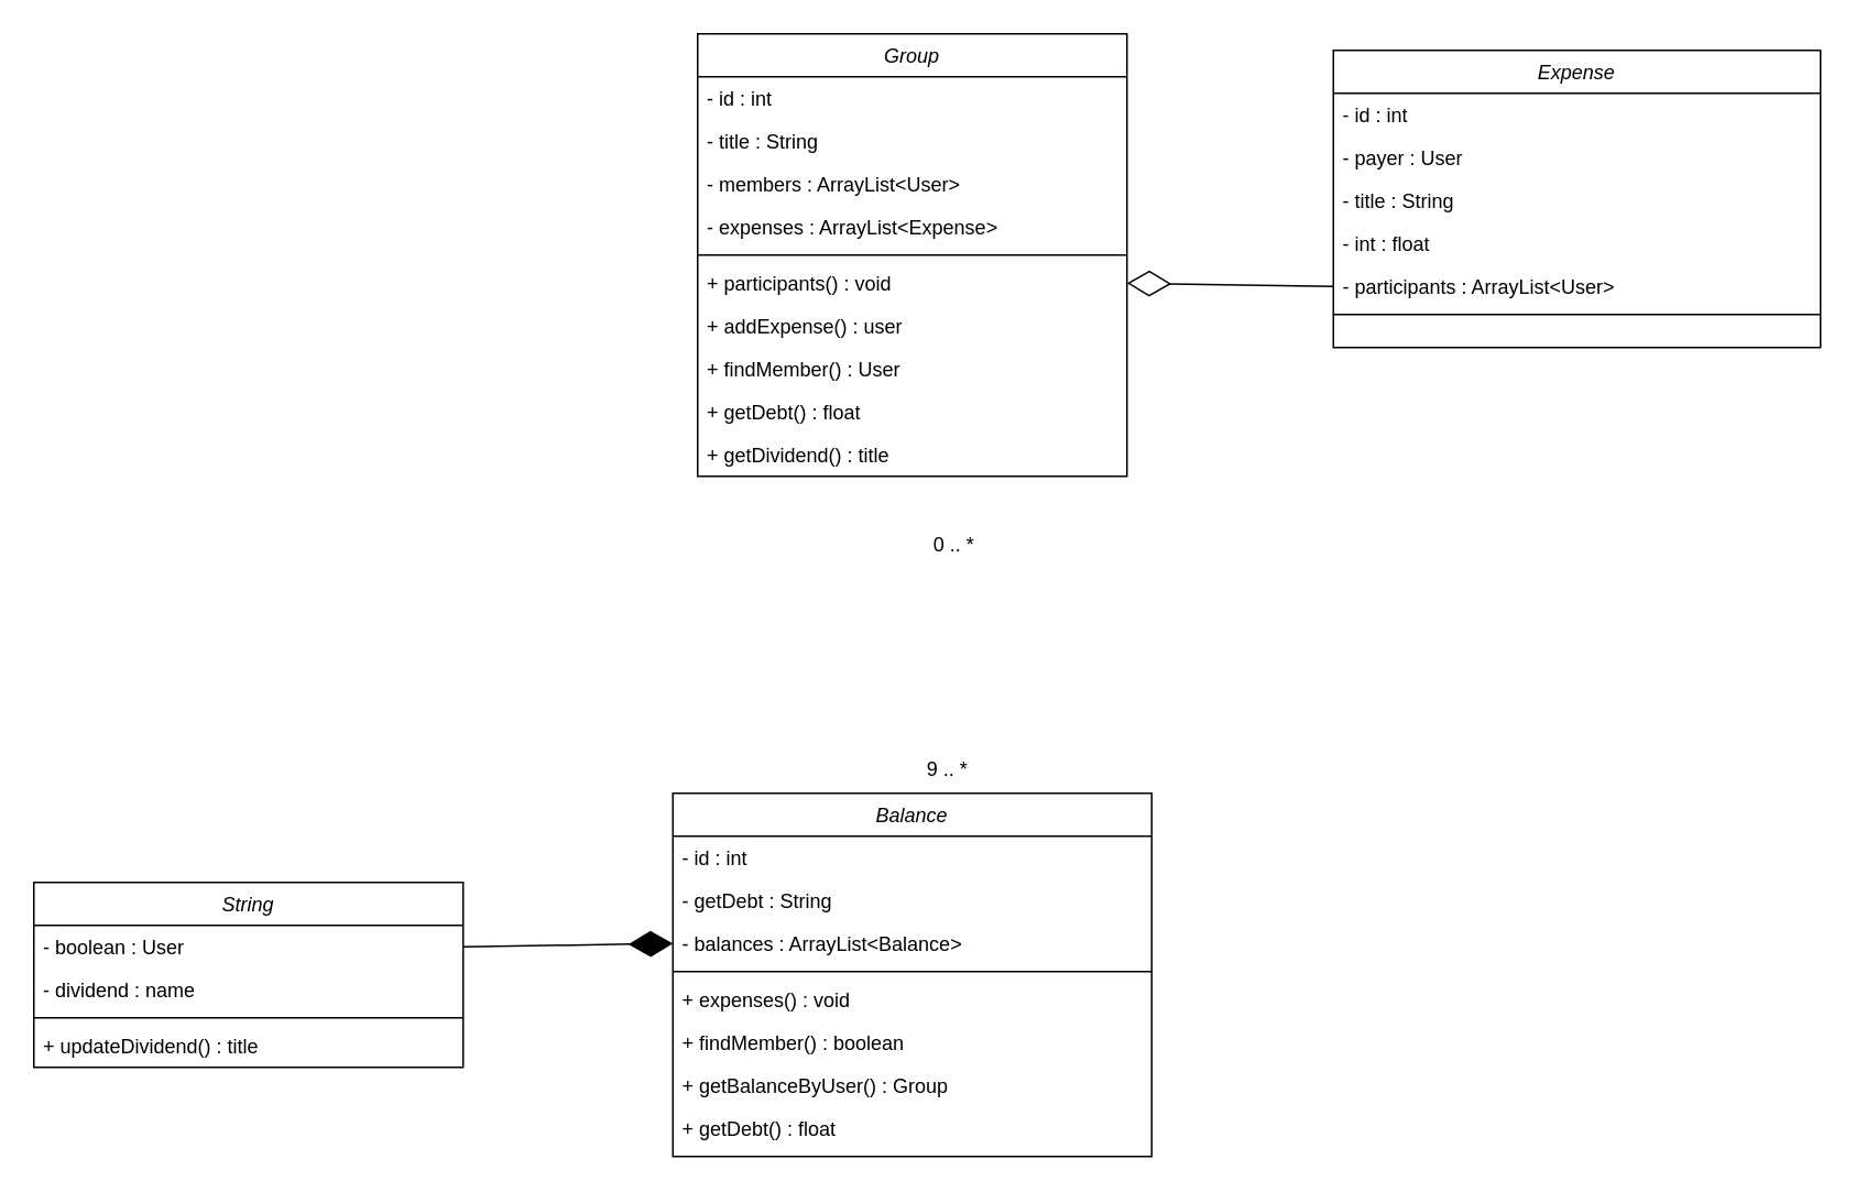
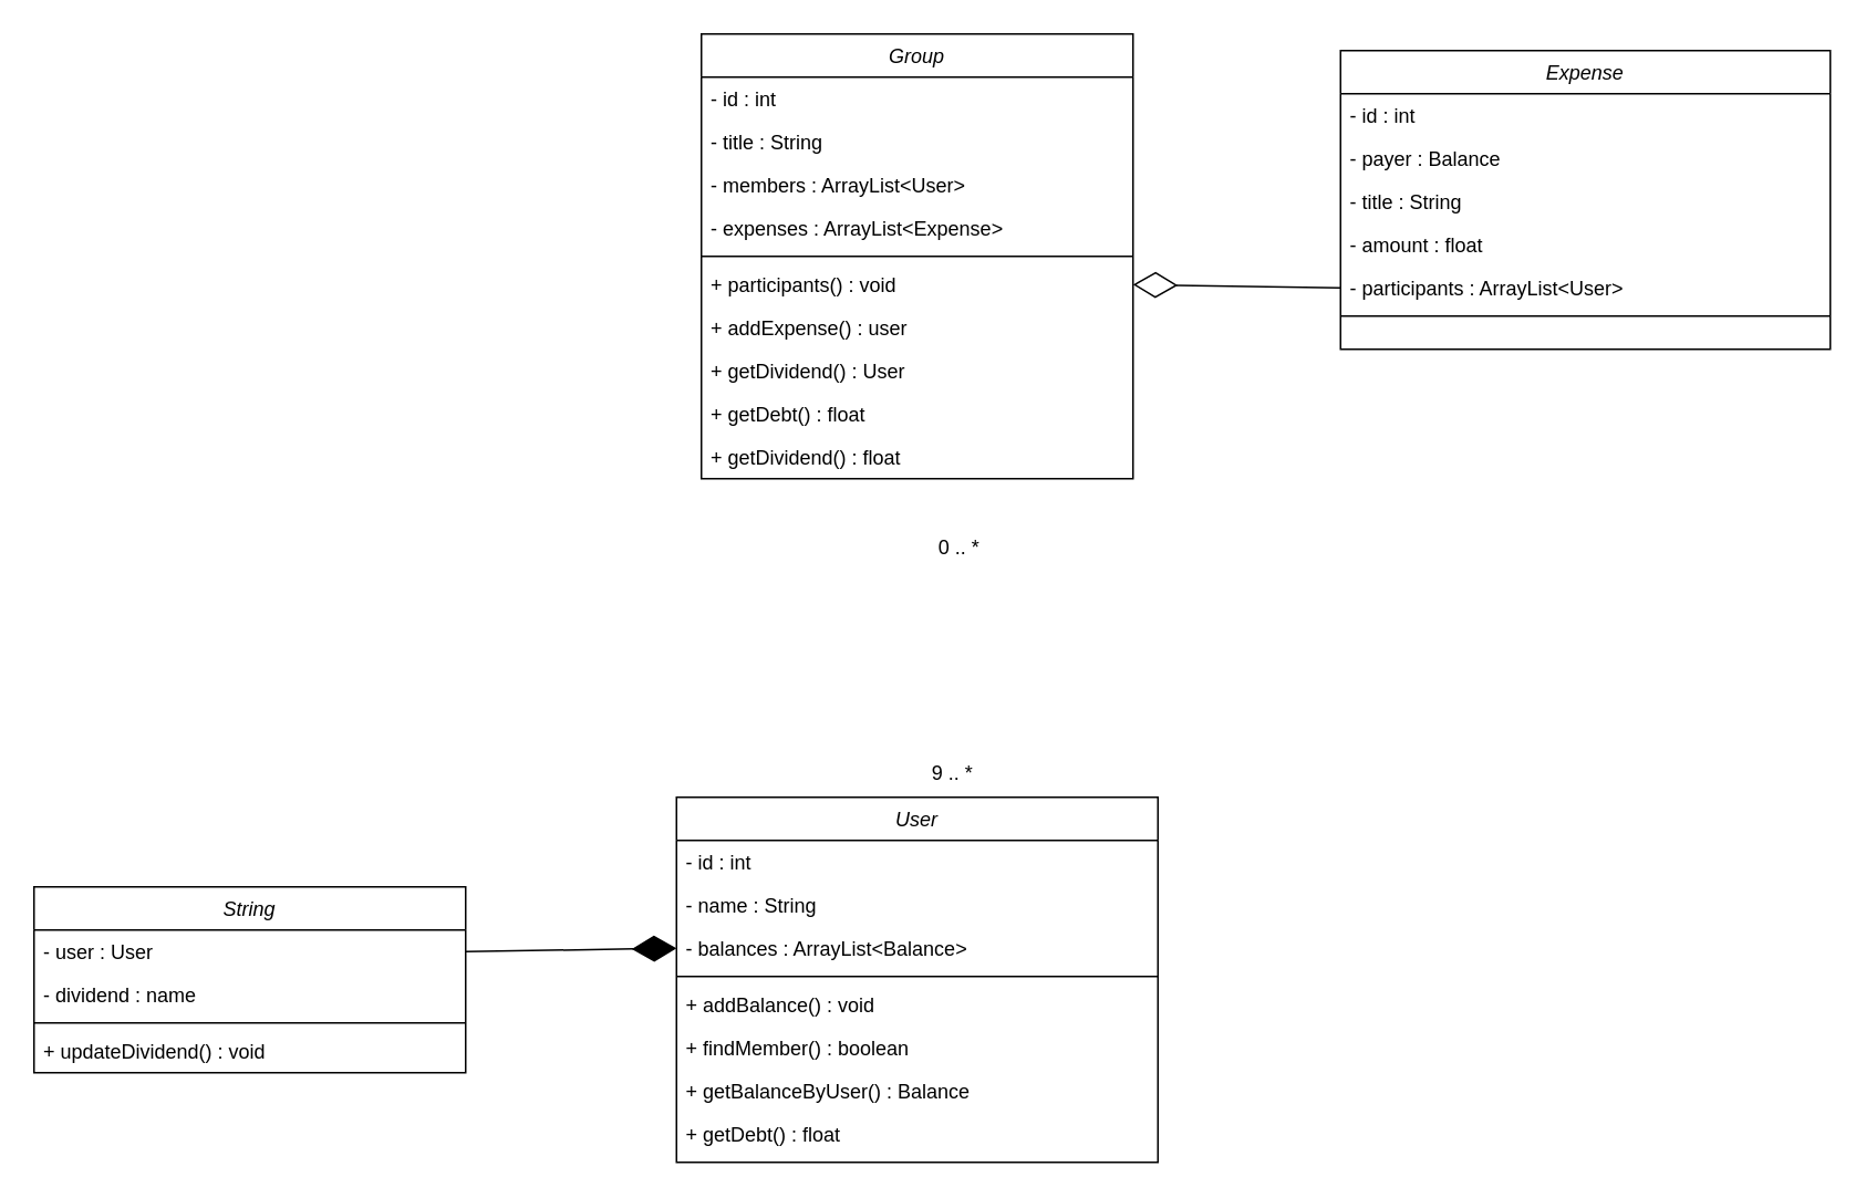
  <mxCell id="0" />
  <mxCell id="1" parent="0" />
- <mxCell id="2" value="Balance" style="swimlane;fontStyle=2;align=center;verticalAlign=top;childLayout=stackLayout;horizontal=1;startSize=26;horizontalStack=0;resizeParent=1;resizeLast=0;collapsible=1;marginBottom=0;rounded=0;shadow=0;strokeWidth=1;" parent="1" vertex="1"><mxGeometry x="407" y="480" width="290" height="220" as="geometry"><mxRectangle x="230" y="140" width="160" height="26" as="alternateBounds" /></mxGeometry></mxCell>
+ <mxCell id="2" value="User" style="swimlane;fontStyle=2;align=center;verticalAlign=top;childLayout=stackLayout;horizontal=1;startSize=26;horizontalStack=0;resizeParent=1;resizeLast=0;collapsible=1;marginBottom=0;rounded=0;shadow=0;strokeWidth=1;" parent="1" vertex="1"><mxGeometry x="407" y="480" width="290" height="220" as="geometry"><mxRectangle x="230" y="140" width="160" height="26" as="alternateBounds" /></mxGeometry></mxCell>
  <mxCell id="3" value="- id : int" style="text;align=left;verticalAlign=top;spacingLeft=4;spacingRight=4;overflow=hidden;rotatable=0;points=[[0,0.5],[1,0.5]];portConstraint=eastwest;rounded=0;shadow=0;html=0;" parent="2" vertex="1"><mxGeometry y="26" width="290" height="26" as="geometry" /></mxCell>
- <mxCell id="4" value="- getDebt : String" style="text;align=left;verticalAlign=top;spacingLeft=4;spacingRight=4;overflow=hidden;rotatable=0;points=[[0,0.5],[1,0.5]];portConstraint=eastwest;rounded=0;shadow=0;html=0;" parent="2" vertex="1"><mxGeometry y="52" width="290" height="26" as="geometry" /></mxCell>
+ <mxCell id="4" value="- name : String" style="text;align=left;verticalAlign=top;spacingLeft=4;spacingRight=4;overflow=hidden;rotatable=0;points=[[0,0.5],[1,0.5]];portConstraint=eastwest;rounded=0;shadow=0;html=0;" parent="2" vertex="1"><mxGeometry y="52" width="290" height="26" as="geometry" /></mxCell>
  <mxCell id="5" value="- balances : ArrayList&lt;Balance&gt;" style="text;align=left;verticalAlign=top;spacingLeft=4;spacingRight=4;overflow=hidden;rotatable=0;points=[[0,0.5],[1,0.5]];portConstraint=eastwest;rounded=0;shadow=0;html=0;" parent="2" vertex="1"><mxGeometry y="78" width="290" height="26" as="geometry" /></mxCell>
  <mxCell id="6" value="" style="line;html=1;strokeWidth=1;align=left;verticalAlign=middle;spacingTop=-1;spacingLeft=3;spacingRight=3;rotatable=0;labelPosition=right;points=[];portConstraint=eastwest;" parent="2" vertex="1"><mxGeometry y="104" width="290" height="8" as="geometry" /></mxCell>
- <mxCell id="7" value="+ expenses() : void" style="text;align=left;verticalAlign=top;spacingLeft=4;spacingRight=4;overflow=hidden;rotatable=0;points=[[0,0.5],[1,0.5]];portConstraint=eastwest;fontStyle=0" parent="2" vertex="1"><mxGeometry y="112" width="290" height="26" as="geometry" /></mxCell>
+ <mxCell id="7" value="+ addBalance() : void" style="text;align=left;verticalAlign=top;spacingLeft=4;spacingRight=4;overflow=hidden;rotatable=0;points=[[0,0.5],[1,0.5]];portConstraint=eastwest;fontStyle=0" parent="2" vertex="1"><mxGeometry y="112" width="290" height="26" as="geometry" /></mxCell>
  <mxCell id="8" value="+ findMember() : boolean" style="text;align=left;verticalAlign=top;spacingLeft=4;spacingRight=4;overflow=hidden;rotatable=0;points=[[0,0.5],[1,0.5]];portConstraint=eastwest;fontStyle=0" vertex="1" parent="2"><mxGeometry y="138" width="290" height="26" as="geometry" /></mxCell>
- <mxCell id="9" value="+ getBalanceByUser() : Group" style="text;align=left;verticalAlign=top;spacingLeft=4;spacingRight=4;overflow=hidden;rotatable=0;points=[[0,0.5],[1,0.5]];portConstraint=eastwest;fontStyle=0" vertex="1" parent="2"><mxGeometry y="164" width="290" height="26" as="geometry" /></mxCell>
+ <mxCell id="9" value="+ getBalanceByUser() : Balance" style="text;align=left;verticalAlign=top;spacingLeft=4;spacingRight=4;overflow=hidden;rotatable=0;points=[[0,0.5],[1,0.5]];portConstraint=eastwest;fontStyle=0" vertex="1" parent="2"><mxGeometry y="164" width="290" height="26" as="geometry" /></mxCell>
  <mxCell id="10" value="+ getDebt() : float" style="text;align=left;verticalAlign=top;spacingLeft=4;spacingRight=4;overflow=hidden;rotatable=0;points=[[0,0.5],[1,0.5]];portConstraint=eastwest;fontStyle=0" vertex="1" parent="2"><mxGeometry y="190" width="290" height="26" as="geometry" /></mxCell>
  <mxCell id="11" value="Group" style="swimlane;fontStyle=2;align=center;verticalAlign=top;childLayout=stackLayout;horizontal=1;startSize=26;horizontalStack=0;resizeParent=1;resizeLast=0;collapsible=1;marginBottom=0;rounded=0;shadow=0;strokeWidth=1;" parent="1" vertex="1"><mxGeometry x="422" y="20" width="260" height="268" as="geometry"><mxRectangle x="230" y="140" width="160" height="26" as="alternateBounds" /></mxGeometry></mxCell>
  <mxCell id="12" value="- id : int" style="text;align=left;verticalAlign=top;spacingLeft=4;spacingRight=4;overflow=hidden;rotatable=0;points=[[0,0.5],[1,0.5]];portConstraint=eastwest;rounded=0;shadow=0;html=0;" parent="11" vertex="1"><mxGeometry y="26" width="260" height="26" as="geometry" /></mxCell>
  <mxCell id="13" value="- title : String" style="text;align=left;verticalAlign=top;spacingLeft=4;spacingRight=4;overflow=hidden;rotatable=0;points=[[0,0.5],[1,0.5]];portConstraint=eastwest;rounded=0;shadow=0;html=0;" vertex="1" parent="11"><mxGeometry y="52" width="260" height="26" as="geometry" /></mxCell>
  <mxCell id="14" value="- members : ArrayList&lt;User&gt;" style="text;align=left;verticalAlign=top;spacingLeft=4;spacingRight=4;overflow=hidden;rotatable=0;points=[[0,0.5],[1,0.5]];portConstraint=eastwest;rounded=0;shadow=0;html=0;" parent="11" vertex="1"><mxGeometry y="78" width="260" height="26" as="geometry" /></mxCell>
  <mxCell id="15" value="- expenses : ArrayList&lt;Expense&gt;" style="text;align=left;verticalAlign=top;spacingLeft=4;spacingRight=4;overflow=hidden;rotatable=0;points=[[0,0.5],[1,0.5]];portConstraint=eastwest;rounded=0;shadow=0;html=0;" parent="11" vertex="1"><mxGeometry y="104" width="260" height="26" as="geometry" /></mxCell>
  <mxCell id="16" value="" style="line;html=1;strokeWidth=1;align=left;verticalAlign=middle;spacingTop=-1;spacingLeft=3;spacingRight=3;rotatable=0;labelPosition=right;points=[];portConstraint=eastwest;" parent="11" vertex="1"><mxGeometry y="130" width="260" height="8" as="geometry" /></mxCell>
  <mxCell id="17" value="+ participants() : void" style="text;align=left;verticalAlign=top;spacingLeft=4;spacingRight=4;overflow=hidden;rotatable=0;points=[[0,0.5],[1,0.5]];portConstraint=eastwest;fontStyle=0" parent="11" vertex="1"><mxGeometry y="138" width="260" height="26" as="geometry" /></mxCell>
  <mxCell id="18" value="+ addExpense() : user" style="text;align=left;verticalAlign=top;spacingLeft=4;spacingRight=4;overflow=hidden;rotatable=0;points=[[0,0.5],[1,0.5]];portConstraint=eastwest;fontStyle=0" parent="11" vertex="1"><mxGeometry y="164" width="260" height="26" as="geometry" /></mxCell>
- <mxCell id="19" value="+ findMember() : User" style="text;align=left;verticalAlign=top;spacingLeft=4;spacingRight=4;overflow=hidden;rotatable=0;points=[[0,0.5],[1,0.5]];portConstraint=eastwest;fontStyle=0" parent="11" vertex="1"><mxGeometry y="190" width="260" height="26" as="geometry" /></mxCell>
+ <mxCell id="19" value="+ getDividend() : User" style="text;align=left;verticalAlign=top;spacingLeft=4;spacingRight=4;overflow=hidden;rotatable=0;points=[[0,0.5],[1,0.5]];portConstraint=eastwest;fontStyle=0" parent="11" vertex="1"><mxGeometry y="190" width="260" height="26" as="geometry" /></mxCell>
  <mxCell id="20" value="+ getDebt() : float" style="text;align=left;verticalAlign=top;spacingLeft=4;spacingRight=4;overflow=hidden;rotatable=0;points=[[0,0.5],[1,0.5]];portConstraint=eastwest;fontStyle=0" parent="11" vertex="1"><mxGeometry y="216" width="260" height="26" as="geometry" /></mxCell>
- <mxCell id="21" value="+ getDividend() : title" style="text;align=left;verticalAlign=top;spacingLeft=4;spacingRight=4;overflow=hidden;rotatable=0;points=[[0,0.5],[1,0.5]];portConstraint=eastwest;fontStyle=0" vertex="1" parent="11"><mxGeometry y="242" width="260" height="26" as="geometry" /></mxCell>
+ <mxCell id="21" value="+ getDividend() : float" style="text;align=left;verticalAlign=top;spacingLeft=4;spacingRight=4;overflow=hidden;rotatable=0;points=[[0,0.5],[1,0.5]];portConstraint=eastwest;fontStyle=0" vertex="1" parent="11"><mxGeometry y="242" width="260" height="26" as="geometry" /></mxCell>
  <mxCell id="22" value="Expense" style="swimlane;fontStyle=2;align=center;verticalAlign=top;childLayout=stackLayout;horizontal=1;startSize=26;horizontalStack=0;resizeParent=1;resizeLast=0;collapsible=1;marginBottom=0;rounded=0;shadow=0;strokeWidth=1;" parent="1" vertex="1"><mxGeometry x="807" y="30" width="295" height="180" as="geometry"><mxRectangle x="230" y="140" width="160" height="26" as="alternateBounds" /></mxGeometry></mxCell>
  <mxCell id="23" value="- id : int" style="text;align=left;verticalAlign=top;spacingLeft=4;spacingRight=4;overflow=hidden;rotatable=0;points=[[0,0.5],[1,0.5]];portConstraint=eastwest;rounded=0;shadow=0;html=0;" parent="22" vertex="1"><mxGeometry y="26" width="295" height="26" as="geometry" /></mxCell>
- <mxCell id="24" value="- payer : User" style="text;align=left;verticalAlign=top;spacingLeft=4;spacingRight=4;overflow=hidden;rotatable=0;points=[[0,0.5],[1,0.5]];portConstraint=eastwest;rounded=0;shadow=0;html=0;" parent="22" vertex="1"><mxGeometry y="52" width="295" height="26" as="geometry" /></mxCell>
+ <mxCell id="24" value="- payer : Balance" style="text;align=left;verticalAlign=top;spacingLeft=4;spacingRight=4;overflow=hidden;rotatable=0;points=[[0,0.5],[1,0.5]];portConstraint=eastwest;rounded=0;shadow=0;html=0;" parent="22" vertex="1"><mxGeometry y="52" width="295" height="26" as="geometry" /></mxCell>
  <mxCell id="25" value="- title : String" style="text;align=left;verticalAlign=top;spacingLeft=4;spacingRight=4;overflow=hidden;rotatable=0;points=[[0,0.5],[1,0.5]];portConstraint=eastwest;rounded=0;shadow=0;html=0;" parent="22" vertex="1"><mxGeometry y="78" width="295" height="26" as="geometry" /></mxCell>
- <mxCell id="26" value="- int : float" style="text;align=left;verticalAlign=top;spacingLeft=4;spacingRight=4;overflow=hidden;rotatable=0;points=[[0,0.5],[1,0.5]];portConstraint=eastwest;rounded=0;shadow=0;html=0;" parent="22" vertex="1"><mxGeometry y="104" width="295" height="26" as="geometry" /></mxCell>
+ <mxCell id="26" value="- amount : float" style="text;align=left;verticalAlign=top;spacingLeft=4;spacingRight=4;overflow=hidden;rotatable=0;points=[[0,0.5],[1,0.5]];portConstraint=eastwest;rounded=0;shadow=0;html=0;" parent="22" vertex="1"><mxGeometry y="104" width="295" height="26" as="geometry" /></mxCell>
  <mxCell id="27" value="- participants : ArrayList&lt;User&gt;" style="text;align=left;verticalAlign=top;spacingLeft=4;spacingRight=4;overflow=hidden;rotatable=0;points=[[0,0.5],[1,0.5]];portConstraint=eastwest;rounded=0;shadow=0;html=0;" parent="22" vertex="1"><mxGeometry y="130" width="295" height="26" as="geometry" /></mxCell>
  <mxCell id="28" value="" style="line;html=1;strokeWidth=1;align=left;verticalAlign=middle;spacingTop=-1;spacingLeft=3;spacingRight=3;rotatable=0;labelPosition=right;points=[];portConstraint=eastwest;" parent="22" vertex="1"><mxGeometry y="156" width="295" height="8" as="geometry" /></mxCell>
  <mxCell id="29" value="String" style="swimlane;fontStyle=2;align=center;verticalAlign=top;childLayout=stackLayout;horizontal=1;startSize=26;horizontalStack=0;resizeParent=1;resizeLast=0;collapsible=1;marginBottom=0;rounded=0;shadow=0;strokeWidth=1;" parent="1" vertex="1"><mxGeometry x="20" y="534" width="260" height="112" as="geometry"><mxRectangle x="230" y="140" width="160" height="26" as="alternateBounds" /></mxGeometry></mxCell>
- <mxCell id="30" value="- boolean : User" style="text;align=left;verticalAlign=top;spacingLeft=4;spacingRight=4;overflow=hidden;rotatable=0;points=[[0,0.5],[1,0.5]];portConstraint=eastwest;rounded=0;shadow=0;html=0;" parent="29" vertex="1"><mxGeometry y="26" width="260" height="26" as="geometry" /></mxCell>
+ <mxCell id="30" value="- user : User" style="text;align=left;verticalAlign=top;spacingLeft=4;spacingRight=4;overflow=hidden;rotatable=0;points=[[0,0.5],[1,0.5]];portConstraint=eastwest;rounded=0;shadow=0;html=0;" parent="29" vertex="1"><mxGeometry y="26" width="260" height="26" as="geometry" /></mxCell>
  <mxCell id="31" value="- dividend : name" style="text;align=left;verticalAlign=top;spacingLeft=4;spacingRight=4;overflow=hidden;rotatable=0;points=[[0,0.5],[1,0.5]];portConstraint=eastwest;rounded=0;shadow=0;html=0;" vertex="1" parent="29"><mxGeometry y="52" width="260" height="26" as="geometry" /></mxCell>
  <mxCell id="32" value="" style="line;html=1;strokeWidth=1;align=left;verticalAlign=middle;spacingTop=-1;spacingLeft=3;spacingRight=3;rotatable=0;labelPosition=right;points=[];portConstraint=eastwest;" parent="29" vertex="1"><mxGeometry y="78" width="260" height="8" as="geometry" /></mxCell>
- <mxCell id="33" value="+ updateDividend() : title" style="text;align=left;verticalAlign=top;spacingLeft=4;spacingRight=4;overflow=hidden;rotatable=0;points=[[0,0.5],[1,0.5]];portConstraint=eastwest;fontStyle=0" parent="29" vertex="1"><mxGeometry y="86" width="260" height="26" as="geometry" /></mxCell>
+ <mxCell id="33" value="+ updateDividend() : void" style="text;align=left;verticalAlign=top;spacingLeft=4;spacingRight=4;overflow=hidden;rotatable=0;points=[[0,0.5],[1,0.5]];portConstraint=eastwest;fontStyle=0" parent="29" vertex="1"><mxGeometry y="86" width="260" height="26" as="geometry" /></mxCell>
  <mxCell id="34" value="" style="endArrow=diamondThin;endFill=1;endSize=24;html=1;rounded=0;entryX=0;entryY=0.5;entryDx=0;entryDy=0;exitX=1;exitY=0.5;exitDx=0;exitDy=0;" parent="1" source="30" edge="1"><mxGeometry width="160" relative="1" as="geometry"><mxPoint x="347" y="520" as="sourcePoint" /><mxPoint x="407" y="571" as="targetPoint" /></mxGeometry></mxCell>
  <mxCell id="35" value="" style="endArrow=diamondThin;endFill=0;endSize=24;html=1;rounded=0;entryX=1;entryY=0.5;entryDx=0;entryDy=0;exitX=0;exitY=0.5;exitDx=0;exitDy=0;" parent="1" source="27" target="17" edge="1"><mxGeometry width="160" relative="1" as="geometry"><mxPoint x="799.5" y="207" as="sourcePoint" /><mxPoint x="827" y="507" as="targetPoint" /></mxGeometry></mxCell>
  <mxCell id="36" value="9 .. *" style="text;html=1;align=center;verticalAlign=middle;resizable=0;points=[];autosize=1;strokeColor=none;fillColor=none;" parent="1" vertex="1"><mxGeometry x="548" y="451" width="50" height="30" as="geometry" /></mxCell>
  <mxCell id="37" value="0 .. *" style="text;html=1;align=center;verticalAlign=middle;resizable=0;points=[];autosize=1;strokeColor=none;fillColor=none;" parent="1" vertex="1"><mxGeometry x="552" y="315" width="50" height="30" as="geometry" /></mxCell>
